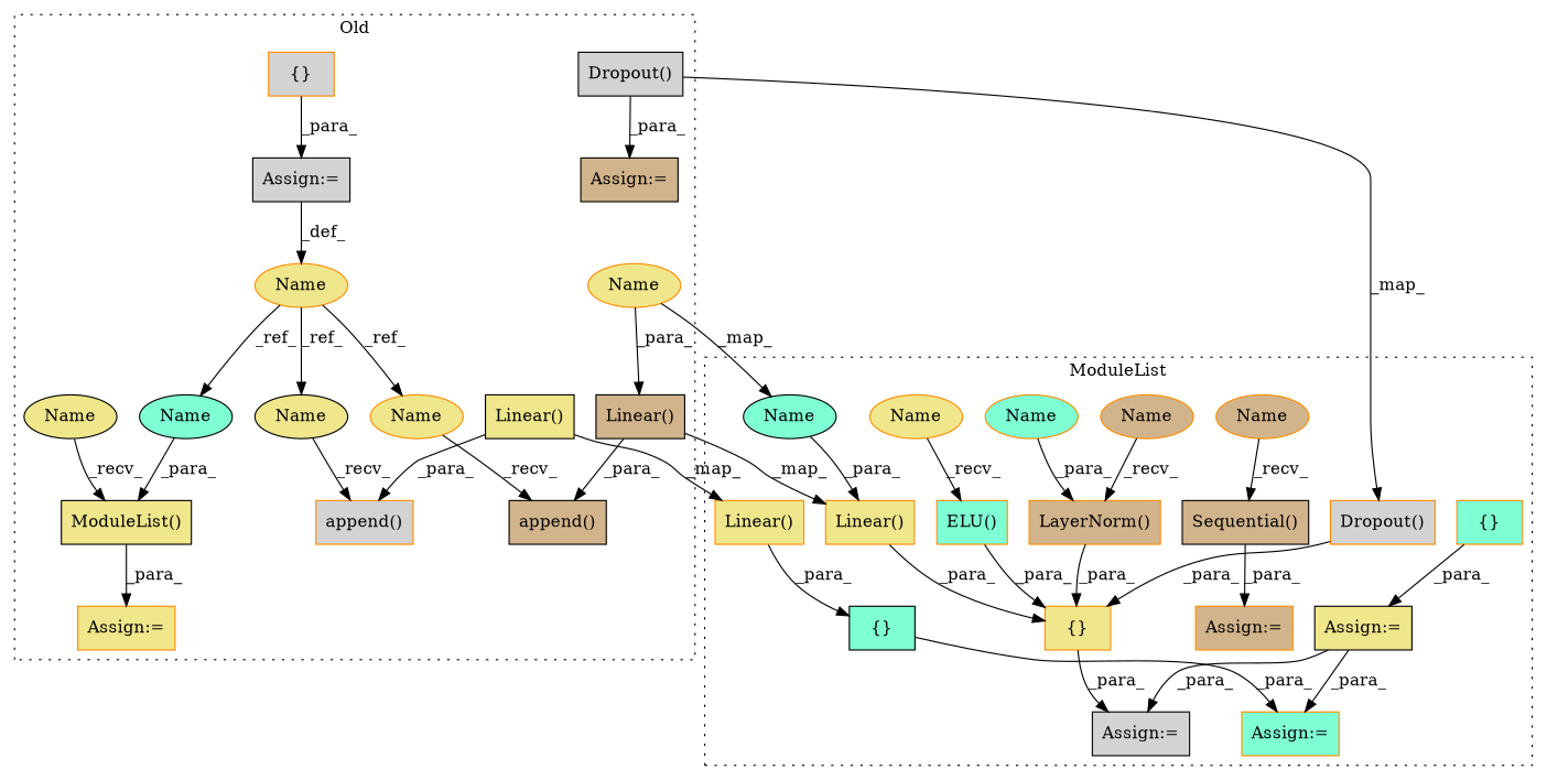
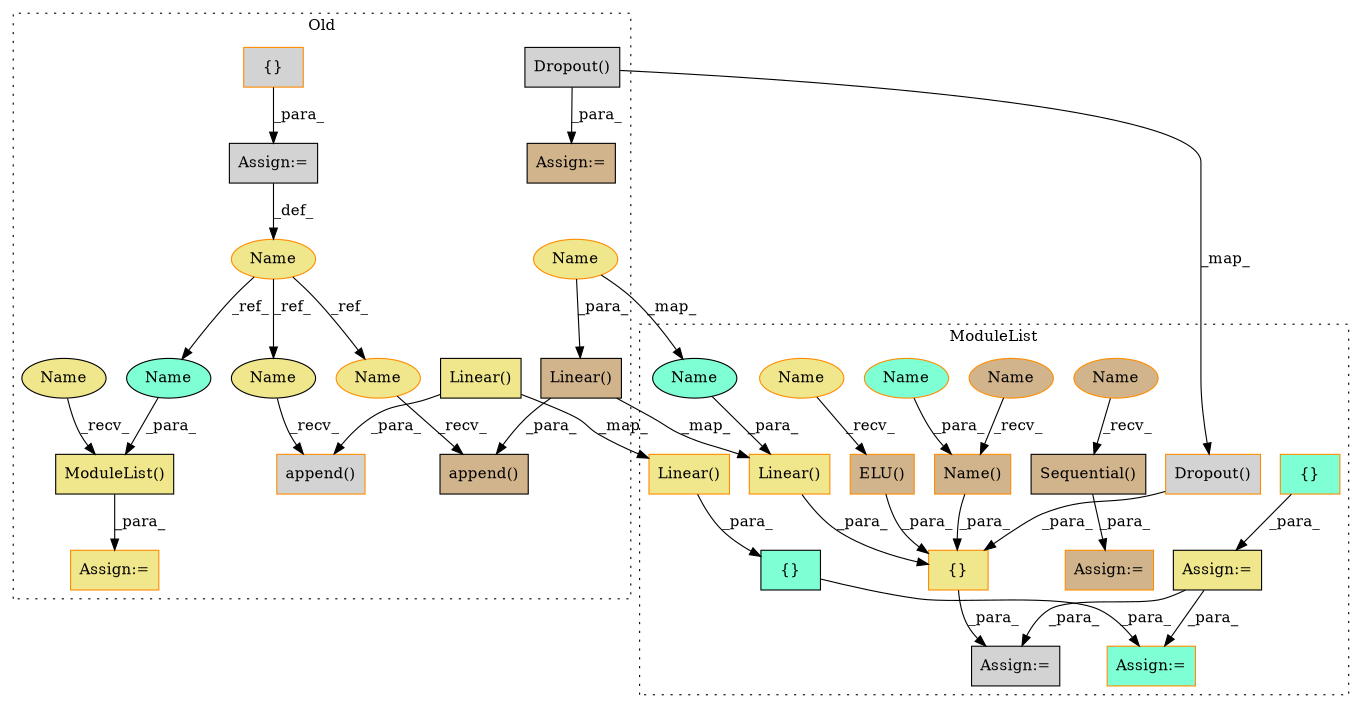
  digraph {
    node [a=75 color=darkorange fillcolor=khaki l=3 s=4654 shape=box style=filled]
    n1 [a=59 fillcolor=lightgrey l="2,1" label="{}" s="4586,4586"]
    n2 [a=68 color=black fillcolor=lightgrey label="Assign:=" s=4583]
    n3 [color=black fillcolor=tan l="15,1" label="append()" s="4626,4656"]
    n4 [a=87 l=7 label=Name s=4576 shape=ellipse]
    n5 [fillcolor=lightgrey l="15,1" label="append()" s="4684,4718"]
    n6 [a=68 label="Assign:=" s=4735]
    n7 [color=black l="14,1" label="ModuleList()" s="4738,4759"]
    n8 [color=black fillcolor=lightgrey l=26 label="Dropout()" s=4221]
    n9 [a=68 color=black fillcolor=tan label="Assign:=" s=4218]
    n10 [color=black fillcolor=tan l="10,1" label="Linear()" s="4641,4655"]
    n11 [color=black l="10,1" label="Linear()" s="4699,4717"]
    n12 [a=87 color=black l=2 label=Name s=4738 shape=ellipse]
    n13 [a=87 l=1 label=Name shape=ellipse]
    n14 [a=87 l=7 label=Name s=4626 shape=ellipse]
    n15 [a=87 color=black l=7 label=Name s=4684 shape=ellipse]
    n16 [a=87 color=black fillcolor=aquamarine l=7 label=Name s=4752 shape=ellipse]
    n17 [a=59 l="19,0" label="{}" s="4485,4624"]
    n18 [a=68 color=black fillcolor=lightgrey l=4 label="Assign:=" s=4481]
    n19 [fillcolor=lightgrey l=26 label="Dropout()" s=4598]
    n20 [color=black fillcolor=tan l="14,2" label="Sequential()" s="4726,4741"]
    n21 [a=68 fillcolor=tan label="Assign:=" s=4723]
-   n22 [fillcolor=aquamarine l=8 label="ELU()" s=4571]
+   n22 [fillcolor=tan l=8 label="ELU()" s=4571]
    n23 [a=59 fillcolor=aquamarine l="2,1" label="{}" s="4440,4440"]
    n24 [a=68 color=black label="Assign:=" s=4437]
    n25 [a=68 fillcolor=aquamarine l=4 label="Assign:="]
    n26 [a=59 color=black fillcolor=aquamarine l="2,0" label="{}" s="4658,4679"]
    n27 [l="10,1" label="Linear()" s="4504,4518"]
-   n28 [fillcolor=tan l="13,1" label="LayerNorm()" s="4538,4552"]
+   n28 [fillcolor=tan l="13,1" label="Name()" s="4538,4552"]
    n29 [l="10,1" label="Linear()" s="4660,4678"]
    n30 [a=87 fillcolor=aquamarine l=1 label=Name s=4551 shape=ellipse]
    n31 [a=87 color=black fillcolor=aquamarine l=1 label=Name s=4517 shape=ellipse]
    n32 [a=87 l=2 label=Name s=4571 shape=ellipse]
    n33 [a=87 fillcolor=tan l=2 label=Name s=4538 shape=ellipse]
    n34 [a=87 fillcolor=tan l=2 label=Name s=4726 shape=ellipse]
    subgraph cluster_1 {
      label=Old
      style=dotted
      n1
      n2
      n3
      n4
      n5
      n6
      n7
      n8
      n9
      n10
      n11
      n12
      n13
      n14
      n15
      n16
    }
    subgraph cluster_2 {
      label=ModuleList
      style=dotted
      n17
      n18
      n19
      n20
      n21
      n22
      n23
      n24
      n25
      n26
      n27
      n28
      n29
      n30
      n31
      n32
      n33
      n34
    }
    n1 -> n2 [label=_para_]
    n2 -> n4 [label=_def_]
    n4 -> n14 [label=_ref_]
    n4 -> n15 [label=_ref_]
    n4 -> n16 [label=_ref_]
    n7 -> n6 [label=_para_]
    n8 -> n9 [label=_para_]
    n8 -> n19 [label=_map_]
    n10 -> n3 [label=_para_]
    n10 -> n27 [label=_map_]
    n11 -> n5 [label=_para_]
    n11 -> n29 [label=_map_]
    n12 -> n7 [label=_recv_]
    n13 -> n10 [label=_para_]
    n13 -> n31 [label=_map_]
    n14 -> n3 [label=_recv_]
    n15 -> n5 [label=_recv_]
    n16 -> n7 [label=_para_]
    n17 -> n18 [label=_para_]
    n19 -> n17 [label=_para_]
    n20 -> n21 [label=_para_]
    n22 -> n17 [label=_para_]
    n23 -> n24 [label=_para_]
    n24 -> n18 [label=_para_]
    n24 -> n25 [label=_para_]
    n26 -> n25 [label=_para_]
    n27 -> n17 [label=_para_]
    n28 -> n17 [label=_para_]
    n29 -> n26 [label=_para_]
    n30 -> n28 [label=_para_]
    n31 -> n27 [label=_para_]
    n32 -> n22 [label=_recv_]
    n33 -> n28 [label=_recv_]
    n34 -> n20 [label=_recv_]
  }
